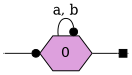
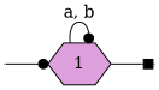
  digraph {
    rankdir=LR
    vcsn_context="lal_char(abcd)_b"
    node [shape=point style=filled fillcolor=plum]
    edge [arrowhead=dot]
    I0 [width=0]
    F0 [width=0 fillcolor=salmon]
-   0 [shape=hexagon]
+   0 [shape=hexagon label=1]
    subgraph sub_1 {
      I0
      F0
    }
    subgraph sub_2 {
      0
    }
    I0 -> 0
    0 -> F0 [arrowhead=box]
    0 -> 0 [label="a, b"]
  }
